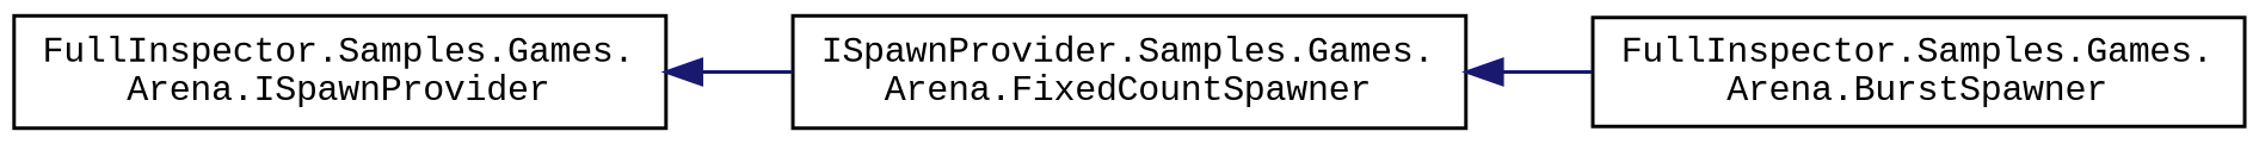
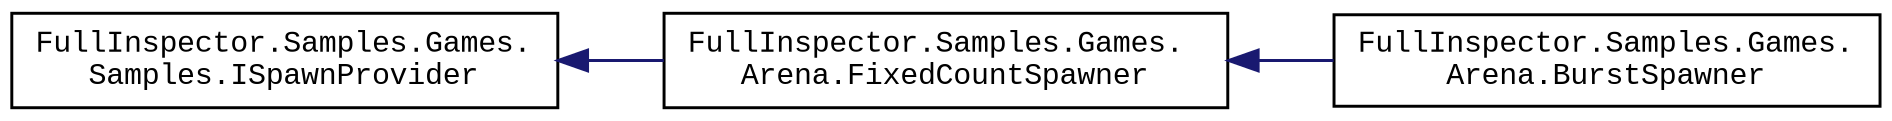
  digraph {
    fontname="Liberation Mono"
    rankdir=LR
    node [color=black fillcolor=white fontname="Liberation Mono" fontsize=10 shape=record style=filled]
    edge [color=midnightblue dir=back fontname="Liberation Mono" fontsize=10 labelfontname=Helvetica labelfontsize=10 style=solid]
-   n1 [height=0.2 label="FullInspector.Samples.Games.\lArena.ISpawnProvider" width=0.4]
-   n2 [height=0.2 label="ISpawnProvider.Samples.Games.\lArena.FixedCountSpawner" width=0.4]
+   n1 [height=0.2 label="FullInspector.Samples.Games.\lSamples.ISpawnProvider" width=0.4]
+   n2 [height=0.2 label="FullInspector.Samples.Games.\lArena.FixedCountSpawner" width=0.4]
    n3 [height=0.2 label="FullInspector.Samples.Games.\lArena.BurstSpawner" width=0.4]
    n1 -> n2
    n2 -> n3
  }
